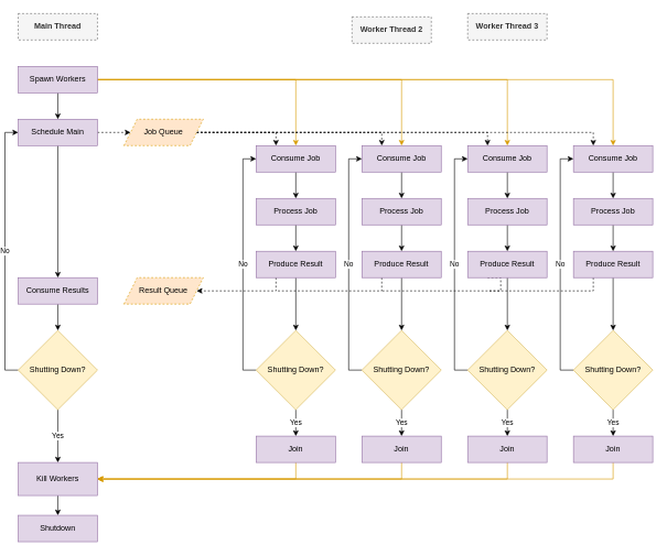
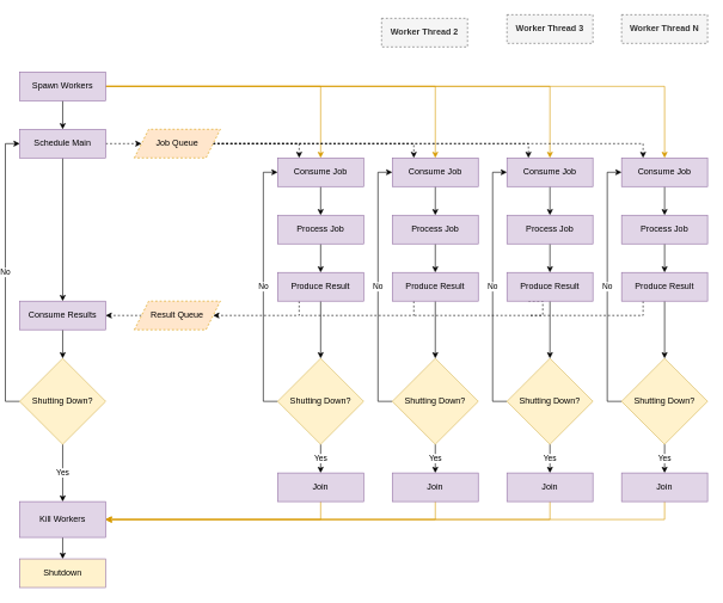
  <mxCell id="0" />
  <mxCell id="1" parent="0" />
  <mxCell id="2" style="edgeStyle=orthogonalEdgeStyle;rounded=0;orthogonalLoop=1;jettySize=auto;html=1;exitX=0.5;exitY=1;exitDx=0;exitDy=0;entryX=0.5;entryY=0;entryDx=0;entryDy=0;" edge="1" parent="1" source="7" target="10"><mxGeometry relative="1" as="geometry" /></mxCell>
  <mxCell id="3" style="edgeStyle=orthogonalEdgeStyle;rounded=0;orthogonalLoop=1;jettySize=auto;html=1;exitX=1;exitY=0.5;exitDx=0;exitDy=0;entryX=0.5;entryY=0;entryDx=0;entryDy=0;fillColor=#ffe6cc;strokeColor=#d79b00;" edge="1" parent="1" source="7" target="25"><mxGeometry relative="1" as="geometry" /></mxCell>
  <mxCell id="4" style="edgeStyle=orthogonalEdgeStyle;rounded=0;orthogonalLoop=1;jettySize=auto;html=1;exitX=1;exitY=0.5;exitDx=0;exitDy=0;entryX=0.5;entryY=0;entryDx=0;entryDy=0;fillColor=#ffe6cc;strokeColor=#d79b00;" edge="1" parent="1" source="7" target="27"><mxGeometry relative="1" as="geometry" /></mxCell>
  <mxCell id="5" style="edgeStyle=orthogonalEdgeStyle;rounded=0;orthogonalLoop=1;jettySize=auto;html=1;exitX=1;exitY=0.5;exitDx=0;exitDy=0;entryX=0.5;entryY=0;entryDx=0;entryDy=0;endArrow=classic;endFill=1;fillColor=#ffe6cc;strokeColor=#d79b00;" edge="1" parent="1" source="7" target="55"><mxGeometry relative="1" as="geometry" /></mxCell>
  <mxCell id="6" style="edgeStyle=orthogonalEdgeStyle;rounded=0;orthogonalLoop=1;jettySize=auto;html=1;exitX=1;exitY=0.5;exitDx=0;exitDy=0;entryX=0.5;entryY=0;entryDx=0;entryDy=0;endArrow=classic;endFill=1;fillColor=#ffe6cc;strokeColor=#d79b00;" edge="1" parent="1" source="7" target="57"><mxGeometry relative="1" as="geometry" /></mxCell>
  <mxCell id="7" value="Spawn Workers" style="rounded=0;whiteSpace=wrap;html=1;fillColor=#e1d5e7;strokeColor=#9673a6;" vertex="1" parent="1"><mxGeometry x="20" y="100" width="120" height="40" as="geometry" /></mxCell>
  <mxCell id="8" style="edgeStyle=orthogonalEdgeStyle;rounded=0;orthogonalLoop=1;jettySize=auto;html=1;exitX=1;exitY=0.5;exitDx=0;exitDy=0;entryX=0;entryY=0.5;entryDx=0;entryDy=0;dashed=1;" edge="1" parent="1" source="10" target="15"><mxGeometry relative="1" as="geometry" /></mxCell>
  <mxCell id="9" style="edgeStyle=orthogonalEdgeStyle;rounded=0;orthogonalLoop=1;jettySize=auto;html=1;exitX=0.5;exitY=1;exitDx=0;exitDy=0;entryX=0.5;entryY=0;entryDx=0;entryDy=0;" edge="1" parent="1" source="10" target="21"><mxGeometry relative="1" as="geometry"><mxPoint x="80" y="260" as="targetPoint" /></mxGeometry></mxCell>
  <mxCell id="10" value="Schedule Main" style="rounded=0;whiteSpace=wrap;html=1;fillColor=#e1d5e7;strokeColor=#9673a6;" vertex="1" parent="1"><mxGeometry x="20" y="180" width="120" height="40" as="geometry" /></mxCell>
  <mxCell id="11" style="edgeStyle=orthogonalEdgeStyle;rounded=0;orthogonalLoop=1;jettySize=auto;html=1;exitX=1;exitY=0.5;exitDx=0;exitDy=0;entryX=0.25;entryY=0;entryDx=0;entryDy=0;dashed=1;" edge="1" parent="1" source="15" target="25"><mxGeometry relative="1" as="geometry" /></mxCell>
  <mxCell id="12" style="edgeStyle=orthogonalEdgeStyle;rounded=0;orthogonalLoop=1;jettySize=auto;html=1;exitX=1;exitY=0.5;exitDx=0;exitDy=0;entryX=0.25;entryY=0;entryDx=0;entryDy=0;dashed=1;" edge="1" parent="1" source="15" target="27"><mxGeometry relative="1" as="geometry" /></mxCell>
  <mxCell id="13" style="edgeStyle=orthogonalEdgeStyle;rounded=0;orthogonalLoop=1;jettySize=auto;html=1;exitX=1;exitY=0.5;exitDx=0;exitDy=0;entryX=0.25;entryY=0;entryDx=0;entryDy=0;dashed=1;endArrow=classic;endFill=1;" edge="1" parent="1" source="15" target="55"><mxGeometry relative="1" as="geometry" /></mxCell>
  <mxCell id="14" style="edgeStyle=orthogonalEdgeStyle;rounded=0;orthogonalLoop=1;jettySize=auto;html=1;exitX=1;exitY=0.5;exitDx=0;exitDy=0;entryX=0.25;entryY=0;entryDx=0;entryDy=0;dashed=1;endArrow=classic;endFill=1;" edge="1" parent="1" source="15" target="57"><mxGeometry relative="1" as="geometry" /></mxCell>
  <mxCell id="15" value="Job Queue" style="shape=parallelogram;perimeter=parallelogramPerimeter;whiteSpace=wrap;html=1;fixedSize=1;dashed=1;fillColor=#ffe6cc;strokeColor=#d79b00;" vertex="1" parent="1"><mxGeometry x="180" y="180" width="120" height="40" as="geometry" /></mxCell>
- <mxCell id="16" value="&lt;b&gt;Main Thread&lt;/b&gt;" style="rounded=0;whiteSpace=wrap;html=1;dashed=1;fillColor=#f5f5f5;strokeColor=#666666;fontColor=#333333;" vertex="1" parent="1"><mxGeometry x="20" y="20" width="120" height="40" as="geometry" /></mxCell>
  <mxCell id="17" value="&lt;b&gt;Worker Thread 2&lt;/b&gt;" style="rounded=0;whiteSpace=wrap;html=1;dashed=1;fillColor=#f5f5f5;strokeColor=#666666;fontColor=#333333;" vertex="1" parent="1"><mxGeometry x="525" y="25" width="120" height="40" as="geometry" /></mxCell>
  <mxCell id="18" value="&lt;b&gt;Worker Thread 3&lt;/b&gt;" style="rounded=0;whiteSpace=wrap;html=1;dashed=1;fillColor=#f5f5f5;strokeColor=#666666;fontColor=#333333;" vertex="1" parent="1"><mxGeometry x="700" y="20" width="120" height="40" as="geometry" /></mxCell>
+ <mxCell id="19" value="&lt;b&gt;Worker Thread N&lt;/b&gt;" style="rounded=0;whiteSpace=wrap;html=1;dashed=1;fillColor=#f5f5f5;strokeColor=#666666;fontColor=#333333;" vertex="1" parent="1"><mxGeometry x="860" y="20" width="120" height="40" as="geometry" /></mxCell>
  <mxCell id="20" style="edgeStyle=orthogonalEdgeStyle;rounded=0;orthogonalLoop=1;jettySize=auto;html=1;exitX=0.5;exitY=1;exitDx=0;exitDy=0;entryX=0.5;entryY=0;entryDx=0;entryDy=0;" edge="1" parent="1" source="21" target="40"><mxGeometry relative="1" as="geometry" /></mxCell>
  <mxCell id="21" value="Consume Results" style="rounded=0;whiteSpace=wrap;html=1;fillColor=#e1d5e7;strokeColor=#9673a6;" vertex="1" parent="1"><mxGeometry x="20" y="420" width="120" height="40" as="geometry" /></mxCell>
+ <mxCell id="22" style="edgeStyle=orthogonalEdgeStyle;rounded=0;orthogonalLoop=1;jettySize=auto;html=1;exitX=0;exitY=0.5;exitDx=0;exitDy=0;entryX=1;entryY=0.5;entryDx=0;entryDy=0;dashed=1;" edge="1" parent="1" source="23" target="21"><mxGeometry relative="1" as="geometry" /></mxCell>
  <mxCell id="23" value="Result Queue" style="shape=parallelogram;perimeter=parallelogramPerimeter;whiteSpace=wrap;html=1;fixedSize=1;dashed=1;fillColor=#ffe6cc;strokeColor=#d79b00;" vertex="1" parent="1"><mxGeometry x="180" y="420" width="120" height="40" as="geometry" /></mxCell>
  <mxCell id="24" style="edgeStyle=orthogonalEdgeStyle;rounded=0;orthogonalLoop=1;jettySize=auto;html=1;exitX=0.5;exitY=1;exitDx=0;exitDy=0;entryX=0.5;entryY=0;entryDx=0;entryDy=0;" edge="1" parent="1" source="25" target="29"><mxGeometry relative="1" as="geometry" /></mxCell>
  <mxCell id="25" value="Consume Job" style="rounded=0;whiteSpace=wrap;html=1;fillColor=#e1d5e7;strokeColor=#9673a6;" vertex="1" parent="1"><mxGeometry x="380" y="220" width="120" height="40" as="geometry" /></mxCell>
  <mxCell id="26" style="edgeStyle=orthogonalEdgeStyle;rounded=0;orthogonalLoop=1;jettySize=auto;html=1;exitX=0.5;exitY=1;exitDx=0;exitDy=0;entryX=0.5;entryY=0;entryDx=0;entryDy=0;" edge="1" parent="1" source="27" target="34"><mxGeometry relative="1" as="geometry" /></mxCell>
  <mxCell id="27" value="Consume Job" style="rounded=0;whiteSpace=wrap;html=1;fillColor=#e1d5e7;strokeColor=#9673a6;" vertex="1" parent="1"><mxGeometry x="540" y="220" width="120" height="40" as="geometry" /></mxCell>
  <mxCell id="28" style="edgeStyle=orthogonalEdgeStyle;rounded=0;orthogonalLoop=1;jettySize=auto;html=1;exitX=0.5;exitY=1;exitDx=0;exitDy=0;entryX=0.5;entryY=0;entryDx=0;entryDy=0;" edge="1" parent="1" source="29" target="32"><mxGeometry relative="1" as="geometry" /></mxCell>
  <mxCell id="29" value="Process Job" style="rounded=0;whiteSpace=wrap;html=1;fillColor=#e1d5e7;strokeColor=#9673a6;" vertex="1" parent="1"><mxGeometry x="380" y="300" width="120" height="40" as="geometry" /></mxCell>
  <mxCell id="30" style="edgeStyle=orthogonalEdgeStyle;rounded=0;orthogonalLoop=1;jettySize=auto;html=1;exitX=0.25;exitY=1;exitDx=0;exitDy=0;dashed=1;" edge="1" parent="1" source="32" target="23"><mxGeometry relative="1" as="geometry" /></mxCell>
  <mxCell id="31" style="edgeStyle=orthogonalEdgeStyle;rounded=0;orthogonalLoop=1;jettySize=auto;html=1;exitX=0.5;exitY=1;exitDx=0;exitDy=0;entryX=0.5;entryY=0;entryDx=0;entryDy=0;" edge="1" parent="1" source="32" target="43"><mxGeometry relative="1" as="geometry" /></mxCell>
  <mxCell id="32" value="Produce Result" style="rounded=0;whiteSpace=wrap;html=1;fillColor=#e1d5e7;strokeColor=#9673a6;" vertex="1" parent="1"><mxGeometry x="380" y="380" width="120" height="40" as="geometry" /></mxCell>
  <mxCell id="33" style="edgeStyle=orthogonalEdgeStyle;rounded=0;orthogonalLoop=1;jettySize=auto;html=1;exitX=0.5;exitY=1;exitDx=0;exitDy=0;entryX=0.5;entryY=0;entryDx=0;entryDy=0;" edge="1" parent="1" source="34" target="37"><mxGeometry relative="1" as="geometry" /></mxCell>
  <mxCell id="34" value="Process Job" style="rounded=0;whiteSpace=wrap;html=1;fillColor=#e1d5e7;strokeColor=#9673a6;" vertex="1" parent="1"><mxGeometry x="540" y="300" width="120" height="40" as="geometry" /></mxCell>
  <mxCell id="35" style="edgeStyle=orthogonalEdgeStyle;rounded=0;orthogonalLoop=1;jettySize=auto;html=1;exitX=0.5;exitY=1;exitDx=0;exitDy=0;entryX=0.5;entryY=0;entryDx=0;entryDy=0;" edge="1" parent="1" source="37" target="46"><mxGeometry relative="1" as="geometry" /></mxCell>
  <mxCell id="36" style="edgeStyle=orthogonalEdgeStyle;rounded=0;orthogonalLoop=1;jettySize=auto;html=1;exitX=0.25;exitY=1;exitDx=0;exitDy=0;dashed=1;endArrow=none;endFill=0;" edge="1" parent="1" source="37"><mxGeometry relative="1" as="geometry"><mxPoint x="410" y="440" as="targetPoint" /><Array as="points"><mxPoint x="570" y="440" /></Array></mxGeometry></mxCell>
  <mxCell id="37" value="Produce Result" style="rounded=0;whiteSpace=wrap;html=1;fillColor=#e1d5e7;strokeColor=#9673a6;" vertex="1" parent="1"><mxGeometry x="540" y="380" width="120" height="40" as="geometry" /></mxCell>
  <mxCell id="38" value="No" style="edgeStyle=orthogonalEdgeStyle;rounded=0;orthogonalLoop=1;jettySize=auto;html=1;exitX=0;exitY=0.5;exitDx=0;exitDy=0;entryX=0;entryY=0.5;entryDx=0;entryDy=0;" edge="1" parent="1" source="40" target="10"><mxGeometry relative="1" as="geometry" /></mxCell>
  <mxCell id="39" value="Yes" style="edgeStyle=orthogonalEdgeStyle;rounded=0;orthogonalLoop=1;jettySize=auto;html=1;exitX=0.5;exitY=1;exitDx=0;exitDy=0;entryX=0.5;entryY=0;entryDx=0;entryDy=0;" edge="1" parent="1" source="40" target="48"><mxGeometry relative="1" as="geometry" /></mxCell>
  <mxCell id="40" value="Shutting Down?" style="rhombus;whiteSpace=wrap;html=1;fillColor=#fff2cc;strokeColor=#d6b656;" vertex="1" parent="1"><mxGeometry x="20" y="500" width="120" height="120" as="geometry" /></mxCell>
  <mxCell id="41" value="No" style="edgeStyle=orthogonalEdgeStyle;rounded=0;orthogonalLoop=1;jettySize=auto;html=1;exitX=0;exitY=0.5;exitDx=0;exitDy=0;entryX=0;entryY=0.5;entryDx=0;entryDy=0;" edge="1" parent="1" source="43" target="25"><mxGeometry relative="1" as="geometry" /></mxCell>
  <mxCell id="42" value="Yes" style="edgeStyle=orthogonalEdgeStyle;rounded=0;orthogonalLoop=1;jettySize=auto;html=1;exitX=0.5;exitY=1;exitDx=0;exitDy=0;entryX=0.5;entryY=0;entryDx=0;entryDy=0;" edge="1" parent="1" source="43" target="50"><mxGeometry relative="1" as="geometry" /></mxCell>
  <mxCell id="43" value="Shutting Down?" style="rhombus;whiteSpace=wrap;html=1;fillColor=#fff2cc;strokeColor=#d6b656;" vertex="1" parent="1"><mxGeometry x="380" y="500" width="120" height="120" as="geometry" /></mxCell>
  <mxCell id="44" value="No" style="edgeStyle=orthogonalEdgeStyle;rounded=0;orthogonalLoop=1;jettySize=auto;html=1;exitX=0;exitY=0.5;exitDx=0;exitDy=0;entryX=0;entryY=0.5;entryDx=0;entryDy=0;" edge="1" parent="1" source="46" target="27"><mxGeometry relative="1" as="geometry" /></mxCell>
  <mxCell id="45" value="Yes" style="edgeStyle=orthogonalEdgeStyle;rounded=0;orthogonalLoop=1;jettySize=auto;html=1;exitX=0.5;exitY=1;exitDx=0;exitDy=0;entryX=0.5;entryY=0;entryDx=0;entryDy=0;" edge="1" parent="1" source="46" target="52"><mxGeometry relative="1" as="geometry" /></mxCell>
  <mxCell id="46" value="Shutting Down?" style="rhombus;whiteSpace=wrap;html=1;fillColor=#fff2cc;strokeColor=#d6b656;" vertex="1" parent="1"><mxGeometry x="540" y="500" width="120" height="120" as="geometry" /></mxCell>
  <mxCell id="47" style="edgeStyle=orthogonalEdgeStyle;rounded=0;orthogonalLoop=1;jettySize=auto;html=1;exitX=0.5;exitY=1;exitDx=0;exitDy=0;entryX=0.5;entryY=0;entryDx=0;entryDy=0;" edge="1" parent="1" source="48" target="53"><mxGeometry relative="1" as="geometry" /></mxCell>
  <mxCell id="48" value="Kill Workers" style="rounded=0;whiteSpace=wrap;html=1;fillColor=#e1d5e7;strokeColor=#9673a6;" vertex="1" parent="1"><mxGeometry x="20" y="700" width="120" height="50" as="geometry" /></mxCell>
  <mxCell id="49" style="edgeStyle=orthogonalEdgeStyle;rounded=0;orthogonalLoop=1;jettySize=auto;html=1;exitX=0.5;exitY=1;exitDx=0;exitDy=0;entryX=1;entryY=0.5;entryDx=0;entryDy=0;fillColor=#ffe6cc;strokeColor=#d79b00;" edge="1" parent="1" source="50" target="48"><mxGeometry relative="1" as="geometry" /></mxCell>
  <mxCell id="50" value="Join" style="rounded=0;whiteSpace=wrap;html=1;fillColor=#e1d5e7;strokeColor=#9673a6;" vertex="1" parent="1"><mxGeometry x="380" y="660" width="120" height="40" as="geometry" /></mxCell>
  <mxCell id="51" style="edgeStyle=orthogonalEdgeStyle;rounded=0;orthogonalLoop=1;jettySize=auto;html=1;exitX=0.5;exitY=1;exitDx=0;exitDy=0;entryX=1;entryY=0.5;entryDx=0;entryDy=0;fillColor=#ffe6cc;strokeColor=#d79b00;" edge="1" parent="1" source="52" target="48"><mxGeometry relative="1" as="geometry" /></mxCell>
  <mxCell id="52" value="Join" style="rounded=0;whiteSpace=wrap;html=1;fillColor=#e1d5e7;strokeColor=#9673a6;" vertex="1" parent="1"><mxGeometry x="540" y="660" width="120" height="40" as="geometry" /></mxCell>
- <mxCell id="53" value="Shutdown" style="rounded=0;whiteSpace=wrap;html=1;fillColor=#e1d5e7;strokeColor=#9673a6;" vertex="1" parent="1"><mxGeometry x="20" y="780" width="120" height="40" as="geometry" /></mxCell>
+ <mxCell id="53" value="Shutdown" style="rounded=0;whiteSpace=wrap;html=1;fillColor=#fff2cc;strokeColor=#9673a6;" vertex="1" parent="1"><mxGeometry x="20" y="780" width="120" height="40" as="geometry" /></mxCell>
  <mxCell id="54" style="edgeStyle=orthogonalEdgeStyle;rounded=0;orthogonalLoop=1;jettySize=auto;html=1;exitX=0.5;exitY=1;exitDx=0;exitDy=0;entryX=0.5;entryY=0;entryDx=0;entryDy=0;" edge="1" parent="1" source="55" target="59"><mxGeometry relative="1" as="geometry" /></mxCell>
  <mxCell id="55" value="Consume Job" style="rounded=0;whiteSpace=wrap;html=1;fillColor=#e1d5e7;strokeColor=#9673a6;" vertex="1" parent="1"><mxGeometry x="700" y="220" width="120" height="40" as="geometry" /></mxCell>
  <mxCell id="56" style="edgeStyle=orthogonalEdgeStyle;rounded=0;orthogonalLoop=1;jettySize=auto;html=1;exitX=0.5;exitY=1;exitDx=0;exitDy=0;entryX=0.5;entryY=0;entryDx=0;entryDy=0;" edge="1" parent="1" source="57" target="64"><mxGeometry relative="1" as="geometry" /></mxCell>
  <mxCell id="57" value="Consume Job" style="rounded=0;whiteSpace=wrap;html=1;fillColor=#e1d5e7;strokeColor=#9673a6;" vertex="1" parent="1"><mxGeometry x="860" y="220" width="120" height="40" as="geometry" /></mxCell>
  <mxCell id="58" style="edgeStyle=orthogonalEdgeStyle;rounded=0;orthogonalLoop=1;jettySize=auto;html=1;exitX=0.5;exitY=1;exitDx=0;exitDy=0;entryX=0.5;entryY=0;entryDx=0;entryDy=0;" edge="1" parent="1" source="59" target="62"><mxGeometry relative="1" as="geometry" /></mxCell>
  <mxCell id="59" value="Process Job" style="rounded=0;whiteSpace=wrap;html=1;fillColor=#e1d5e7;strokeColor=#9673a6;" vertex="1" parent="1"><mxGeometry x="700" y="300" width="120" height="40" as="geometry" /></mxCell>
  <mxCell id="60" style="edgeStyle=orthogonalEdgeStyle;rounded=0;orthogonalLoop=1;jettySize=auto;html=1;exitX=0.5;exitY=1;exitDx=0;exitDy=0;entryX=0.5;entryY=0;entryDx=0;entryDy=0;" edge="1" parent="1" source="62" target="70"><mxGeometry relative="1" as="geometry" /></mxCell>
  <mxCell id="61" style="edgeStyle=orthogonalEdgeStyle;rounded=0;orthogonalLoop=1;jettySize=auto;html=1;exitX=0.25;exitY=1;exitDx=0;exitDy=0;dashed=1;endArrow=none;endFill=0;" edge="1" parent="1" source="62"><mxGeometry relative="1" as="geometry"><mxPoint x="570" y="440" as="targetPoint" /><Array as="points"><mxPoint x="750" y="440" /></Array></mxGeometry></mxCell>
  <mxCell id="62" value="Produce Result" style="rounded=0;whiteSpace=wrap;html=1;fillColor=#e1d5e7;strokeColor=#9673a6;" vertex="1" parent="1"><mxGeometry x="700" y="380" width="120" height="40" as="geometry" /></mxCell>
  <mxCell id="63" style="edgeStyle=orthogonalEdgeStyle;rounded=0;orthogonalLoop=1;jettySize=auto;html=1;exitX=0.5;exitY=1;exitDx=0;exitDy=0;entryX=0.5;entryY=0;entryDx=0;entryDy=0;" edge="1" parent="1" source="64" target="67"><mxGeometry relative="1" as="geometry" /></mxCell>
  <mxCell id="64" value="Process Job" style="rounded=0;whiteSpace=wrap;html=1;fillColor=#e1d5e7;strokeColor=#9673a6;" vertex="1" parent="1"><mxGeometry x="860" y="300" width="120" height="40" as="geometry" /></mxCell>
  <mxCell id="65" style="edgeStyle=orthogonalEdgeStyle;rounded=0;orthogonalLoop=1;jettySize=auto;html=1;exitX=0.5;exitY=1;exitDx=0;exitDy=0;entryX=0.5;entryY=0;entryDx=0;entryDy=0;" edge="1" parent="1" source="67" target="73"><mxGeometry relative="1" as="geometry" /></mxCell>
  <mxCell id="66" style="edgeStyle=orthogonalEdgeStyle;rounded=0;orthogonalLoop=1;jettySize=auto;html=1;exitX=0.25;exitY=1;exitDx=0;exitDy=0;dashed=1;endArrow=none;endFill=0;" edge="1" parent="1" source="67"><mxGeometry relative="1" as="geometry"><mxPoint x="730" y="440" as="targetPoint" /><Array as="points"><mxPoint x="890" y="440" /></Array></mxGeometry></mxCell>
  <mxCell id="67" value="Produce Result" style="rounded=0;whiteSpace=wrap;html=1;fillColor=#e1d5e7;strokeColor=#9673a6;" vertex="1" parent="1"><mxGeometry x="860" y="380" width="120" height="40" as="geometry" /></mxCell>
  <mxCell id="68" value="Yes" style="edgeStyle=orthogonalEdgeStyle;rounded=0;orthogonalLoop=1;jettySize=auto;html=1;exitX=0.5;exitY=1;exitDx=0;exitDy=0;entryX=0.5;entryY=0;entryDx=0;entryDy=0;" edge="1" parent="1" source="70" target="75"><mxGeometry relative="1" as="geometry" /></mxCell>
  <mxCell id="69" value="No" style="edgeStyle=orthogonalEdgeStyle;rounded=0;orthogonalLoop=1;jettySize=auto;html=1;exitX=0;exitY=0.5;exitDx=0;exitDy=0;entryX=0;entryY=0.5;entryDx=0;entryDy=0;endArrow=classic;endFill=1;" edge="1" parent="1" source="70" target="55"><mxGeometry relative="1" as="geometry" /></mxCell>
  <mxCell id="70" value="Shutting Down?" style="rhombus;whiteSpace=wrap;html=1;fillColor=#fff2cc;strokeColor=#d6b656;" vertex="1" parent="1"><mxGeometry x="700" y="500" width="120" height="120" as="geometry" /></mxCell>
  <mxCell id="71" value="Yes" style="edgeStyle=orthogonalEdgeStyle;rounded=0;orthogonalLoop=1;jettySize=auto;html=1;exitX=0.5;exitY=1;exitDx=0;exitDy=0;entryX=0.5;entryY=0;entryDx=0;entryDy=0;" edge="1" parent="1" source="73" target="77"><mxGeometry relative="1" as="geometry" /></mxCell>
  <mxCell id="72" value="No" style="edgeStyle=orthogonalEdgeStyle;rounded=0;orthogonalLoop=1;jettySize=auto;html=1;exitX=0;exitY=0.5;exitDx=0;exitDy=0;entryX=0;entryY=0.5;entryDx=0;entryDy=0;endArrow=classic;endFill=1;" edge="1" parent="1" source="73" target="57"><mxGeometry relative="1" as="geometry" /></mxCell>
  <mxCell id="73" value="Shutting Down?" style="rhombus;whiteSpace=wrap;html=1;fillColor=#fff2cc;strokeColor=#d6b656;" vertex="1" parent="1"><mxGeometry x="860" y="500" width="120" height="120" as="geometry" /></mxCell>
  <mxCell id="74" style="edgeStyle=orthogonalEdgeStyle;rounded=0;orthogonalLoop=1;jettySize=auto;html=1;exitX=0.5;exitY=1;exitDx=0;exitDy=0;entryX=1;entryY=0.5;entryDx=0;entryDy=0;endArrow=classic;endFill=1;fillColor=#ffe6cc;strokeColor=#d79b00;" edge="1" parent="1" source="75" target="48"><mxGeometry relative="1" as="geometry" /></mxCell>
  <mxCell id="75" value="Join" style="rounded=0;whiteSpace=wrap;html=1;fillColor=#e1d5e7;strokeColor=#9673a6;" vertex="1" parent="1"><mxGeometry x="700" y="660" width="120" height="40" as="geometry" /></mxCell>
  <mxCell id="76" style="edgeStyle=orthogonalEdgeStyle;rounded=0;orthogonalLoop=1;jettySize=auto;html=1;exitX=0.5;exitY=1;exitDx=0;exitDy=0;entryX=1;entryY=0.5;entryDx=0;entryDy=0;endArrow=classic;endFill=1;fillColor=#ffe6cc;strokeColor=#d79b00;" edge="1" parent="1" source="77" target="48"><mxGeometry relative="1" as="geometry" /></mxCell>
  <mxCell id="77" value="Join" style="rounded=0;whiteSpace=wrap;html=1;fillColor=#e1d5e7;strokeColor=#9673a6;" vertex="1" parent="1"><mxGeometry x="860" y="660" width="120" height="40" as="geometry" /></mxCell>
